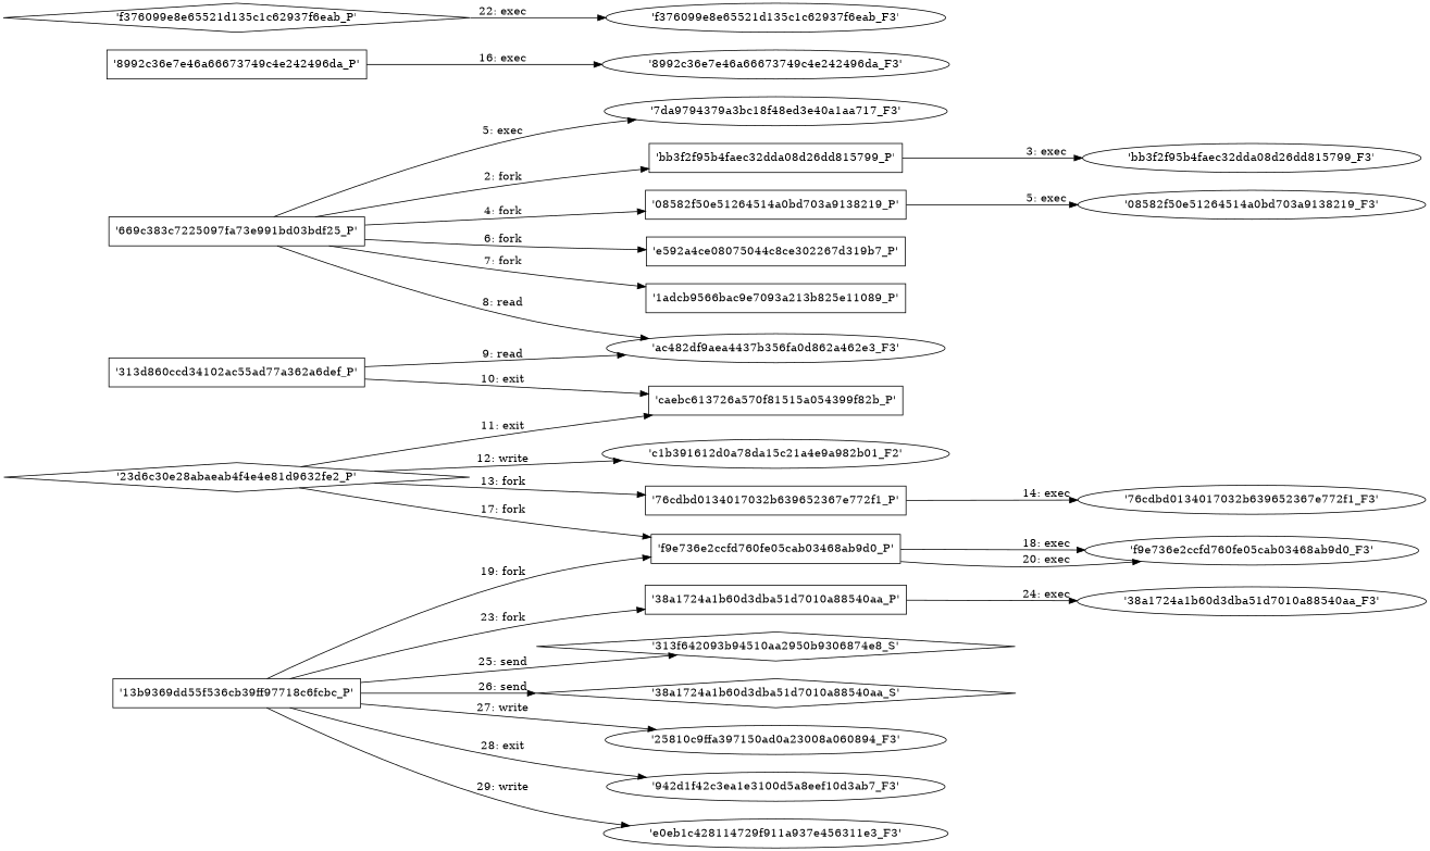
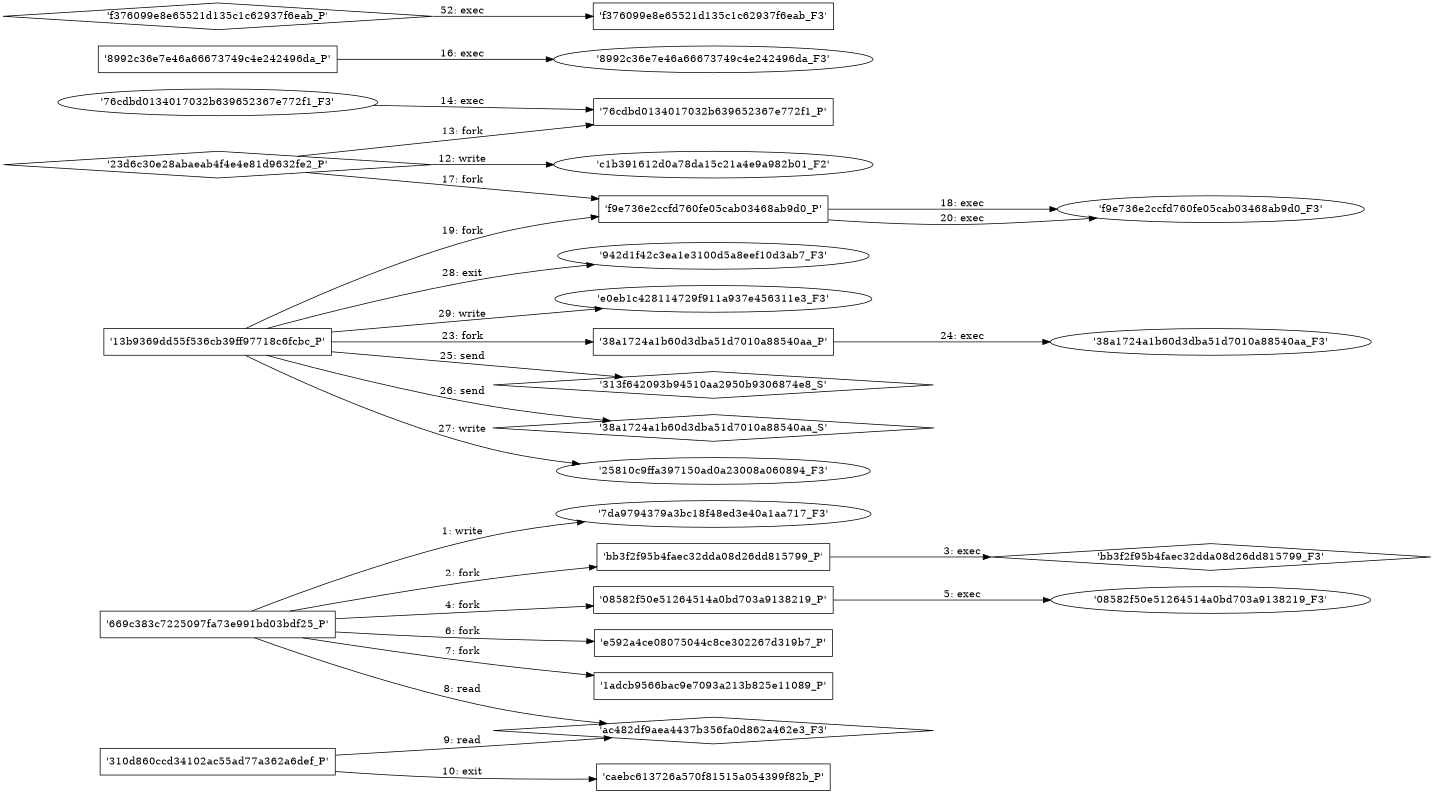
  digraph {
    engine=neato
    fixedsize=false
    fontsize=10
    nodesep=0.3
    rankdir=LR
    ranksep=0
    splines=true
    node [node_type=Process shape=ellipse]
    "'7da9794379a3bc18f48ed3e40a1aa717_F3'" [node_type=file]
    "'669c383c7225097fa73e991bd03bdf25_P'" [shape=box]
    "'bb3f2f95b4faec32dda08d26dd815799_P'" [shape=box]
    "'08582f50e51264514a0bd703a9138219_P'" [shape=box]
    "'e592a4ce08075044c8ce302267d319b7_P'" [shape=box]
    "'1adcb9566bac9e7093a213b825e11089_P'" [shape=box]
-   "'ac482df9aea4437b356fa0d862a462e3_F3'" [node_type=file]
-   "'bb3f2f95b4faec32dda08d26dd815799_F3'" [node_type=File]
+   "'ac482df9aea4437b356fa0d862a462e3_F3'" [node_type=file shape=diamond]
+   "'bb3f2f95b4faec32dda08d26dd815799_F3'" [node_type=File shape=diamond]
    "'08582f50e51264514a0bd703a9138219_F3'" [node_type=File]
-   "'310d860ccd34102ac55ad77a362a6def_P'" [shape=box label="'313d860ccd34102ac55ad77a362a6def_P'"]
+   "'310d860ccd34102ac55ad77a362a6def_P'" [shape=box]
    "'caebc613726a570f81515a054399f82b_P'" [shape=box]
    "'23d6c30e28abaeab4f4e4e81d9632fe2_P'" [shape=diamond]
    "'c1b391612d0a78da15c21a4e9a982b01_F2'" [node_type=file]
    "'76cdbd0134017032b639652367e772f1_P'" [shape=box]
    "'f9e736e2ccfd760fe05cab03468ab9d0_P'" [shape=box]
    "'76cdbd0134017032b639652367e772f1_F3'" [node_type=File]
    "'8992c36e7e46a66673749c4e242496da_F3'" [node_type=File]
    "'8992c36e7e46a66673749c4e242496da_P'" [shape=box]
    "'f9e736e2ccfd760fe05cab03468ab9d0_F3'" [node_type=File]
    "'13b9369dd55f536cb39ff97718c6fcbc_P'" [shape=box]
    "'38a1724a1b60d3dba51d7010a88540aa_P'" [shape=box]
    "'313f642093b94510aa2950b9306874e8_S'" [node_type=Socket shape=diamond]
    "'38a1724a1b60d3dba51d7010a88540aa_S'" [node_type=Socket shape=diamond]
    "'25810c9ffa397150ad0a23008a060894_F3'" [node_type=file]
    "'942d1f42c3ea1e3100d5a8eef10d3ab7_F3'" [node_type=file]
    "'e0eb1c428114729f911a937e456311e3_F3'" [node_type=file]
    "'f376099e8e65521d135c1c62937f6eab_P'" [shape=diamond]
-   "'f376099e8e65521d135c1c62937f6eab_F3'" [node_type=File]
+   "'f376099e8e65521d135c1c62937f6eab_F3'" [node_type=File shape=box]
    "'38a1724a1b60d3dba51d7010a88540aa_F3'" [node_type=File]
-   "'669c383c7225097fa73e991bd03bdf25_P'" -> "'7da9794379a3bc18f48ed3e40a1aa717_F3'" [label="5: exec"]
+   "'669c383c7225097fa73e991bd03bdf25_P'" -> "'7da9794379a3bc18f48ed3e40a1aa717_F3'" [label="1: write"]
    "'669c383c7225097fa73e991bd03bdf25_P'" -> "'bb3f2f95b4faec32dda08d26dd815799_P'" [label="2: fork"]
    "'669c383c7225097fa73e991bd03bdf25_P'" -> "'08582f50e51264514a0bd703a9138219_P'" [label="4: fork"]
    "'669c383c7225097fa73e991bd03bdf25_P'" -> "'e592a4ce08075044c8ce302267d319b7_P'" [label="6: fork"]
    "'669c383c7225097fa73e991bd03bdf25_P'" -> "'1adcb9566bac9e7093a213b825e11089_P'" [label="7: fork"]
    "'669c383c7225097fa73e991bd03bdf25_P'" -> "'ac482df9aea4437b356fa0d862a462e3_F3'" [label="8: read"]
    "'bb3f2f95b4faec32dda08d26dd815799_P'" -> "'bb3f2f95b4faec32dda08d26dd815799_F3'" [label="3: exec"]
    "'08582f50e51264514a0bd703a9138219_P'" -> "'08582f50e51264514a0bd703a9138219_F3'" [label="5: exec"]
    "'310d860ccd34102ac55ad77a362a6def_P'" -> "'ac482df9aea4437b356fa0d862a462e3_F3'" [label="9: read"]
    "'310d860ccd34102ac55ad77a362a6def_P'" -> "'caebc613726a570f81515a054399f82b_P'" [label="10: exit"]
-   "'23d6c30e28abaeab4f4e4e81d9632fe2_P'" -> "'caebc613726a570f81515a054399f82b_P'" [label="11: exit"]
    "'23d6c30e28abaeab4f4e4e81d9632fe2_P'" -> "'c1b391612d0a78da15c21a4e9a982b01_F2'" [label="12: write"]
    "'23d6c30e28abaeab4f4e4e81d9632fe2_P'" -> "'76cdbd0134017032b639652367e772f1_P'" [label="13: fork"]
    "'23d6c30e28abaeab4f4e4e81d9632fe2_P'" -> "'f9e736e2ccfd760fe05cab03468ab9d0_P'" [label="17: fork"]
-   "'76cdbd0134017032b639652367e772f1_P'" -> "'76cdbd0134017032b639652367e772f1_F3'" [label="14: exec"]
+   "'76cdbd0134017032b639652367e772f1_F3'" -> "'76cdbd0134017032b639652367e772f1_P'" [label="14: exec"]
    "'f9e736e2ccfd760fe05cab03468ab9d0_P'" -> "'f9e736e2ccfd760fe05cab03468ab9d0_F3'" [label="18: exec"]
    "'f9e736e2ccfd760fe05cab03468ab9d0_P'" -> "'f9e736e2ccfd760fe05cab03468ab9d0_F3'" [label="20: exec"]
    "'8992c36e7e46a66673749c4e242496da_P'" -> "'8992c36e7e46a66673749c4e242496da_F3'" [label="16: exec"]
    "'13b9369dd55f536cb39ff97718c6fcbc_P'" -> "'f9e736e2ccfd760fe05cab03468ab9d0_P'" [label="19: fork"]
    "'13b9369dd55f536cb39ff97718c6fcbc_P'" -> "'38a1724a1b60d3dba51d7010a88540aa_P'" [label="23: fork"]
    "'13b9369dd55f536cb39ff97718c6fcbc_P'" -> "'313f642093b94510aa2950b9306874e8_S'" [label="25: send"]
    "'13b9369dd55f536cb39ff97718c6fcbc_P'" -> "'38a1724a1b60d3dba51d7010a88540aa_S'" [label="26: send"]
    "'13b9369dd55f536cb39ff97718c6fcbc_P'" -> "'25810c9ffa397150ad0a23008a060894_F3'" [label="27: write"]
    "'13b9369dd55f536cb39ff97718c6fcbc_P'" -> "'942d1f42c3ea1e3100d5a8eef10d3ab7_F3'" [label="28: exit"]
    "'13b9369dd55f536cb39ff97718c6fcbc_P'" -> "'e0eb1c428114729f911a937e456311e3_F3'" [label="29: write"]
    "'38a1724a1b60d3dba51d7010a88540aa_P'" -> "'38a1724a1b60d3dba51d7010a88540aa_F3'" [label="24: exec"]
-   "'f376099e8e65521d135c1c62937f6eab_P'" -> "'f376099e8e65521d135c1c62937f6eab_F3'" [label="22: exec"]
+   "'f376099e8e65521d135c1c62937f6eab_P'" -> "'f376099e8e65521d135c1c62937f6eab_F3'" [label="52: exec"]
  }
